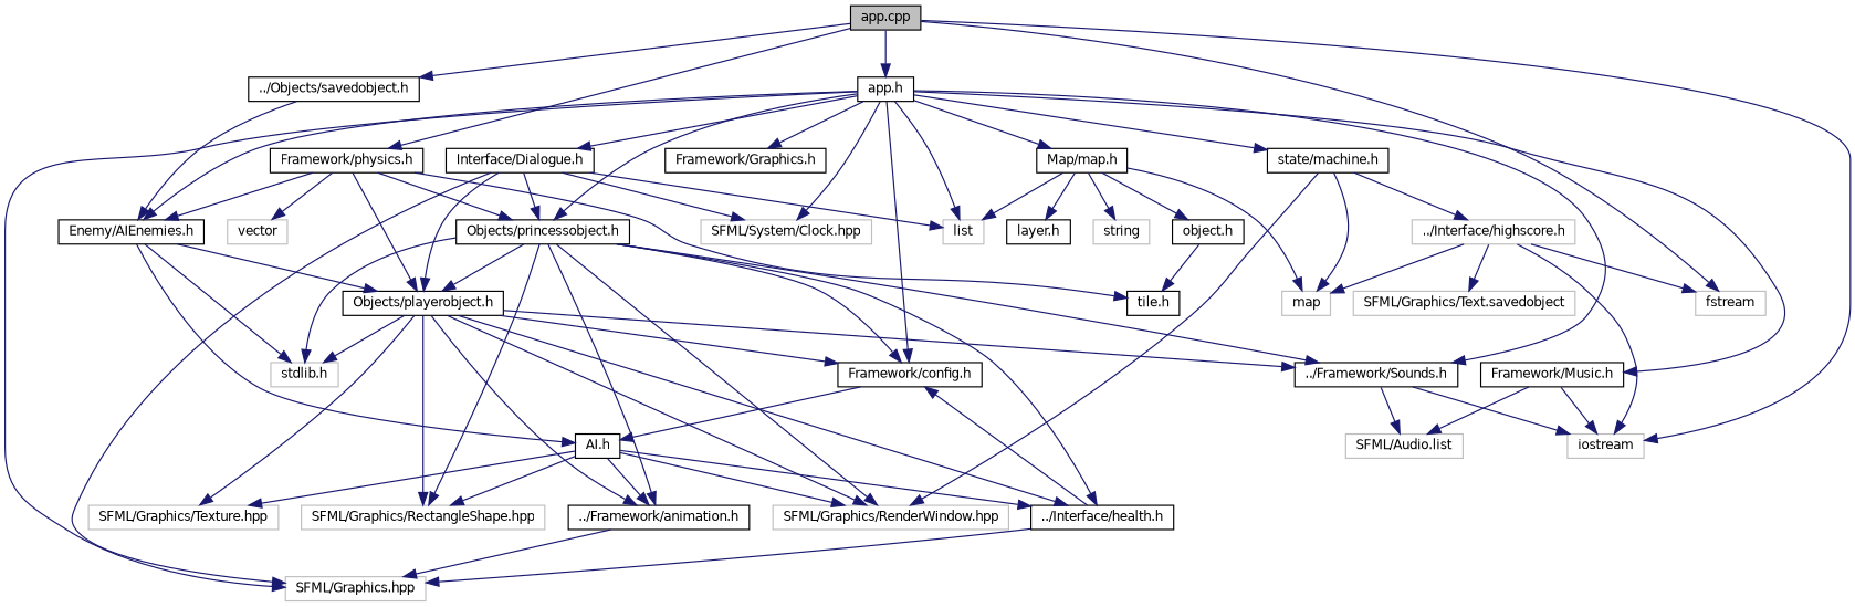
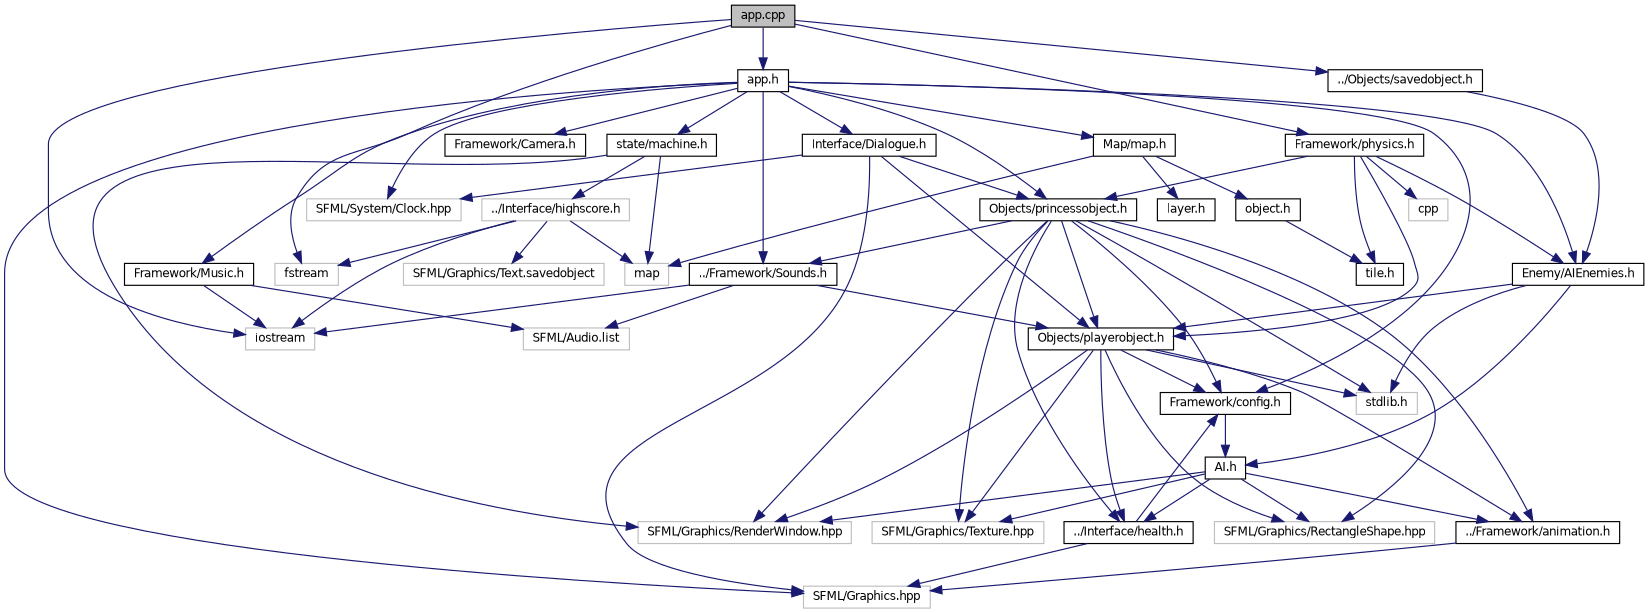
  digraph {
    node [color=black fillcolor=white fontname=Helvetica fontsize=10 shape=record style=filled]
    edge [color=midnightblue fontname=Helvetica fontsize=10 labelfontname=Helvetica labelfontsize=10 style=solid]
    n1 [fillcolor=grey75 fontcolor=black height=0.2 label="app.cpp" width=0.4]
    n2 [color=grey75 height=0.2 label=iostream width=0.4]
    n3 [color=grey75 height=0.2 label=fstream width=0.4]
    n4 [height=0.2 label="app.h" width=0.4]
    n5 [height=0.2 label="Framework/physics.h" width=0.4]
    n6 [height=0.2 label="../Objects/savedobject.h" width=0.4]
-   n7 [color=grey75 height=0.2 label=list width=0.4]
    n8 [color=grey75 height=0.2 label="SFML/System/Clock.hpp" width=0.4]
    n9 [color=grey75 height=0.2 label="SFML/Graphics.hpp" width=0.4]
    n10 [height=0.2 label="Framework/config.h" width=0.4]
    n11 [height=0.2 label="../Framework/Sounds.h" width=0.4]
    n12 [height=0.2 label="Objects/princessobject.h" width=0.4]
    n13 [height=0.2 label="Map/map.h" width=0.4]
-   n14 [height=0.2 label="Framework/Graphics.h" width=0.4]
+   n14 [height=0.2 label="Framework/Camera.h" width=0.4]
    n15 [height=0.2 label="Framework/Music.h" width=0.4]
    n16 [height=0.2 label="Enemy/AIEnemies.h" width=0.4]
    n17 [height=0.2 label="state/machine.h" width=0.4]
    n18 [height=0.2 label="Interface/Dialogue.h" width=0.4]
    n19 [height=0.2 label="Objects/playerobject.h" width=0.4]
    n20 [height=0.2 label="tile.h" width=0.4]
-   n21 [color=grey75 height=0.2 label=vector width=0.4]
+   n21 [color=grey75 height=0.2 label=cpp width=0.4]
    n22 [height=0.2 label="AI.h" width=0.4]
    n23 [color=grey75 height=0.2 label="SFML/Graphics/RectangleShape.hpp" width=0.4]
    n24 [color=grey75 height=0.2 label="SFML/Graphics/RenderWindow.hpp" width=0.4]
    n25 [color=grey75 height=0.2 label="SFML/Graphics/Texture.hpp" width=0.4]
    n26 [height=0.2 label="../Framework/animation.h" width=0.4]
    n27 [height=0.2 label="../Interface/health.h" width=0.4]
    n28 [color=grey75 height=0.2 label="stdlib.h" width=0.4]
    n29 [color=grey75 height=0.2 label="SFML/Audio.list" width=0.4]
-   n30 [color=grey75 height=0.2 label=string width=0.4]
    n31 [color=grey75 height=0.2 label=map width=0.4]
    n32 [height=0.2 label="object.h" width=0.4]
    n33 [height=0.2 label="layer.h" width=0.4]
    n34 [color=grey75 height=0.2 label="../Interface/highscore.h" width=0.4]
    n35 [color=grey75 height=0.2 label="SFML/Graphics/Text.savedobject" width=0.4]
    n1 -> n2
    n1 -> n3
    n1 -> n4
    n1 -> n5
    n1 -> n6
-   n4 -> n7
    n4 -> n8
    n4 -> n9
    n4 -> n10
    n4 -> n11
    n4 -> n12
    n4 -> n13
    n4 -> n14
    n4 -> n15
    n4 -> n16
    n4 -> n17
    n4 -> n18
    n5 -> n12
    n5 -> n16
    n5 -> n19
    n5 -> n20
    n5 -> n21
    n6 -> n16
    n10 -> n22
    n11 -> n2
    n11 -> n29
    n12 -> n10
    n12 -> n11
    n12 -> n19
    n12 -> n23
    n12 -> n24
+   n12 -> n25
    n12 -> n26
    n12 -> n27
    n12 -> n28
-   n13 -> n7
-   n13 -> n30
    n13 -> n31
    n13 -> n32
    n13 -> n33
    n15 -> n2
    n15 -> n29
    n16 -> n19
    n16 -> n22
    n16 -> n28
    n17 -> n24
    n17 -> n31
    n17 -> n34
-   n18 -> n7
    n18 -> n8
    n18 -> n9
    n18 -> n12
    n18 -> n19
    n19 -> n10
-   n19 -> n11
+   n11 -> n19
    n19 -> n23
    n19 -> n24
    n19 -> n25
    n19 -> n26
    n19 -> n27
    n19 -> n28
    n22 -> n23
    n22 -> n24
    n22 -> n25
    n22 -> n26
    n22 -> n27
    n26 -> n9
    n27 -> n9
    n27 -> n10
    n32 -> n20
    n34 -> n2
    n34 -> n3
    n34 -> n31
    n34 -> n35
  }
